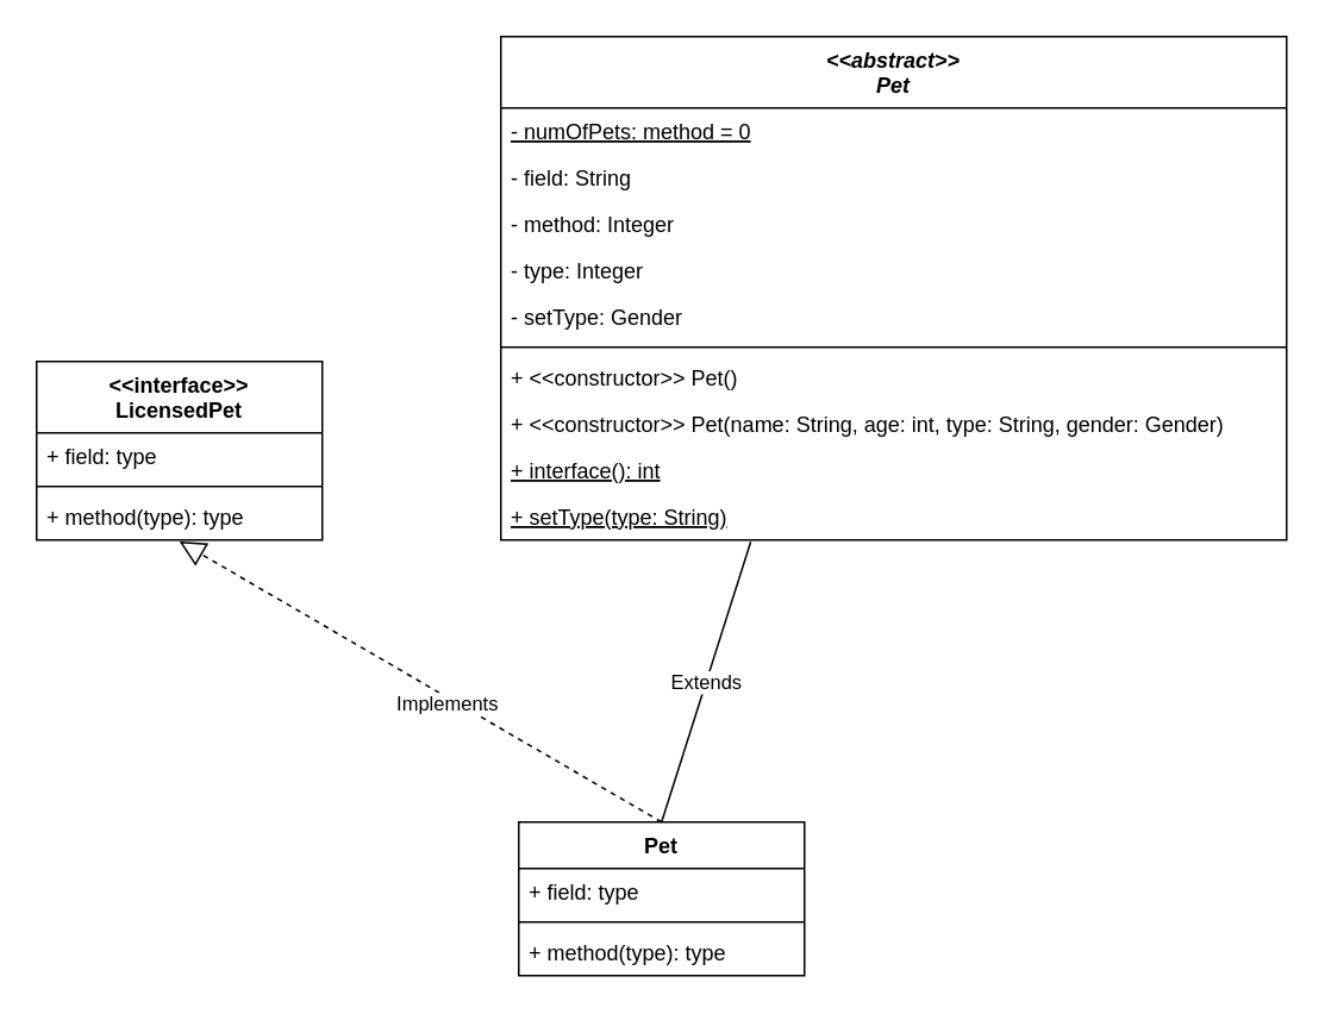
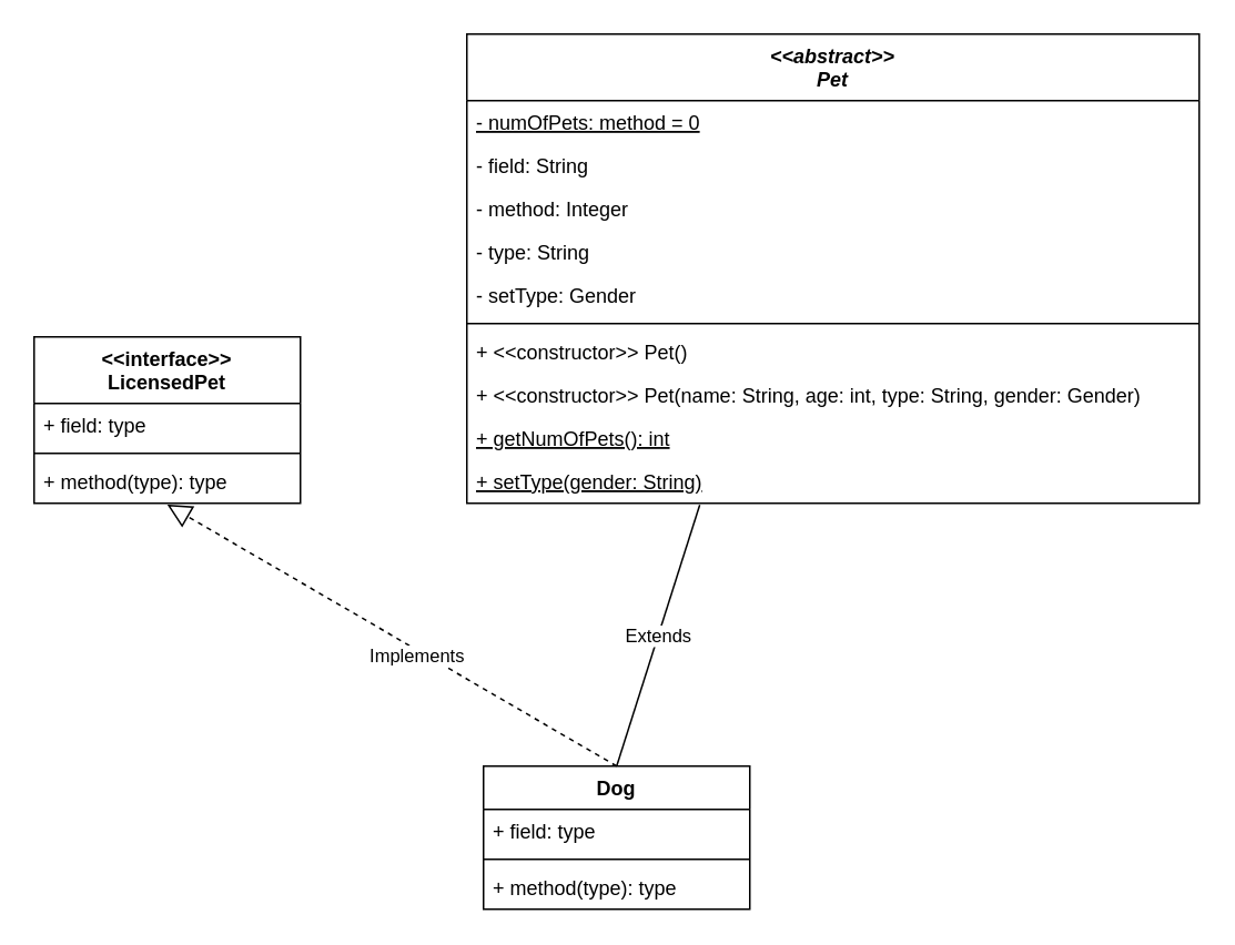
  <mxCell id="0" />
  <mxCell id="1" parent="0" />
  <mxCell id="2" value="&lt;&lt;abstract&gt;&gt;&#10;Pet" style="swimlane;fontStyle=3;align=center;verticalAlign=top;childLayout=stackLayout;horizontal=1;startSize=40;horizontalStack=0;resizeParent=1;resizeParentMax=0;resizeLast=0;collapsible=1;marginBottom=0;" vertex="1" parent="1"><mxGeometry x="280" y="20" width="440" height="282" as="geometry" /></mxCell>
  <mxCell id="3" value="- numOfPets: method = 0" style="text;strokeColor=none;fillColor=none;align=left;verticalAlign=top;spacingLeft=4;spacingRight=4;overflow=hidden;rotatable=0;points=[[0,0.5],[1,0.5]];portConstraint=eastwest;fontStyle=4" vertex="1" parent="2"><mxGeometry y="40" width="440" height="26" as="geometry" /></mxCell>
  <mxCell id="4" value="- field: String" style="text;strokeColor=none;fillColor=none;align=left;verticalAlign=top;spacingLeft=4;spacingRight=4;overflow=hidden;rotatable=0;points=[[0,0.5],[1,0.5]];portConstraint=eastwest;fontStyle=0" vertex="1" parent="2"><mxGeometry y="66" width="440" height="26" as="geometry" /></mxCell>
  <mxCell id="5" value="- method: Integer" style="text;strokeColor=none;fillColor=none;align=left;verticalAlign=top;spacingLeft=4;spacingRight=4;overflow=hidden;rotatable=0;points=[[0,0.5],[1,0.5]];portConstraint=eastwest;fontStyle=0" vertex="1" parent="2"><mxGeometry y="92" width="440" height="26" as="geometry" /></mxCell>
- <mxCell id="6" value="- type: Integer" style="text;strokeColor=none;fillColor=none;align=left;verticalAlign=top;spacingLeft=4;spacingRight=4;overflow=hidden;rotatable=0;points=[[0,0.5],[1,0.5]];portConstraint=eastwest;fontStyle=0" vertex="1" parent="2"><mxGeometry y="118" width="440" height="26" as="geometry" /></mxCell>
+ <mxCell id="6" value="- type: String" style="text;strokeColor=none;fillColor=none;align=left;verticalAlign=top;spacingLeft=4;spacingRight=4;overflow=hidden;rotatable=0;points=[[0,0.5],[1,0.5]];portConstraint=eastwest;fontStyle=0" vertex="1" parent="2"><mxGeometry y="118" width="440" height="26" as="geometry" /></mxCell>
  <mxCell id="7" value="- setType: Gender" style="text;strokeColor=none;fillColor=none;align=left;verticalAlign=top;spacingLeft=4;spacingRight=4;overflow=hidden;rotatable=0;points=[[0,0.5],[1,0.5]];portConstraint=eastwest;fontStyle=0" vertex="1" parent="2"><mxGeometry y="144" width="440" height="26" as="geometry" /></mxCell>
  <mxCell id="8" value="" style="line;strokeWidth=1;fillColor=none;align=left;verticalAlign=middle;spacingTop=-1;spacingLeft=3;spacingRight=3;rotatable=0;labelPosition=right;points=[];portConstraint=eastwest;" vertex="1" parent="2"><mxGeometry y="170" width="440" height="8" as="geometry" /></mxCell>
  <mxCell id="9" value="+ &lt;&lt;constructor&gt;&gt; Pet()" style="text;strokeColor=none;fillColor=none;align=left;verticalAlign=top;spacingLeft=4;spacingRight=4;overflow=hidden;rotatable=0;points=[[0,0.5],[1,0.5]];portConstraint=eastwest;" vertex="1" parent="2"><mxGeometry y="178" width="440" height="26" as="geometry" /></mxCell>
  <mxCell id="10" value="+ &lt;&lt;constructor&gt;&gt; Pet(name: String, age: int, type: String, gender: Gender)" style="text;strokeColor=none;fillColor=none;align=left;verticalAlign=top;spacingLeft=4;spacingRight=4;overflow=hidden;rotatable=0;points=[[0,0.5],[1,0.5]];portConstraint=eastwest;" vertex="1" parent="2"><mxGeometry y="204" width="440" height="26" as="geometry" /></mxCell>
- <mxCell id="11" value="+ interface(): int" style="text;strokeColor=none;fillColor=none;align=left;verticalAlign=top;spacingLeft=4;spacingRight=4;overflow=hidden;rotatable=0;points=[[0,0.5],[1,0.5]];portConstraint=eastwest;fontStyle=4" vertex="1" parent="2"><mxGeometry y="230" width="440" height="26" as="geometry" /></mxCell>
- <mxCell id="12" value="+ setType(type: String)" style="text;strokeColor=none;fillColor=none;align=left;verticalAlign=top;spacingLeft=4;spacingRight=4;overflow=hidden;rotatable=0;points=[[0,0.5],[1,0.5]];portConstraint=eastwest;fontStyle=4" vertex="1" parent="2"><mxGeometry y="256" width="440" height="26" as="geometry" /></mxCell>
- <mxCell id="13" value="Pet" style="swimlane;fontStyle=1;align=center;verticalAlign=top;childLayout=stackLayout;horizontal=1;startSize=26;horizontalStack=0;resizeParent=1;resizeParentMax=0;resizeLast=0;collapsible=1;marginBottom=0;" vertex="1" parent="1"><mxGeometry x="290" y="460" width="160" height="86" as="geometry" /></mxCell>
+ <mxCell id="11" value="+ getNumOfPets(): int" style="text;strokeColor=none;fillColor=none;align=left;verticalAlign=top;spacingLeft=4;spacingRight=4;overflow=hidden;rotatable=0;points=[[0,0.5],[1,0.5]];portConstraint=eastwest;fontStyle=4" vertex="1" parent="2"><mxGeometry y="230" width="440" height="26" as="geometry" /></mxCell>
+ <mxCell id="12" value="+ setType(gender: String)" style="text;strokeColor=none;fillColor=none;align=left;verticalAlign=top;spacingLeft=4;spacingRight=4;overflow=hidden;rotatable=0;points=[[0,0.5],[1,0.5]];portConstraint=eastwest;fontStyle=4" vertex="1" parent="2"><mxGeometry y="256" width="440" height="26" as="geometry" /></mxCell>
+ <mxCell id="13" value="Dog" style="swimlane;fontStyle=1;align=center;verticalAlign=top;childLayout=stackLayout;horizontal=1;startSize=26;horizontalStack=0;resizeParent=1;resizeParentMax=0;resizeLast=0;collapsible=1;marginBottom=0;" vertex="1" parent="1"><mxGeometry x="290" y="460" width="160" height="86" as="geometry" /></mxCell>
  <mxCell id="14" value="+ field: type" style="text;strokeColor=none;fillColor=none;align=left;verticalAlign=top;spacingLeft=4;spacingRight=4;overflow=hidden;rotatable=0;points=[[0,0.5],[1,0.5]];portConstraint=eastwest;" vertex="1" parent="13"><mxGeometry y="26" width="160" height="26" as="geometry" /></mxCell>
  <mxCell id="15" value="" style="line;strokeWidth=1;fillColor=none;align=left;verticalAlign=middle;spacingTop=-1;spacingLeft=3;spacingRight=3;rotatable=0;labelPosition=right;points=[];portConstraint=eastwest;" vertex="1" parent="13"><mxGeometry y="52" width="160" height="8" as="geometry" /></mxCell>
  <mxCell id="16" value="+ method(type): type" style="text;strokeColor=none;fillColor=none;align=left;verticalAlign=top;spacingLeft=4;spacingRight=4;overflow=hidden;rotatable=0;points=[[0,0.5],[1,0.5]];portConstraint=eastwest;" vertex="1" parent="13"><mxGeometry y="60" width="160" height="26" as="geometry" /></mxCell>
  <mxCell id="17" value="Extends" style="endArrow=none;endSize=16;endFill=0;html=1;entryX=0.318;entryY=1.038;entryDx=0;entryDy=0;entryPerimeter=0;exitX=0.5;exitY=0;exitDx=0;exitDy=0;" edge="1" parent="1" source="13" target="12"><mxGeometry width="160" relative="1" as="geometry"><mxPoint x="420" y="340" as="sourcePoint" /><mxPoint x="580" y="340" as="targetPoint" /></mxGeometry></mxCell>
  <mxCell id="18" value="&lt;&lt;interface&gt;&gt;&#10;LicensedPet" style="swimlane;fontStyle=1;align=center;verticalAlign=top;childLayout=stackLayout;horizontal=1;startSize=40;horizontalStack=0;resizeParent=1;resizeParentMax=0;resizeLast=0;collapsible=1;marginBottom=0;" vertex="1" parent="1"><mxGeometry x="20" y="202" width="160" height="100" as="geometry" /></mxCell>
  <mxCell id="19" value="+ field: type" style="text;strokeColor=none;fillColor=none;align=left;verticalAlign=top;spacingLeft=4;spacingRight=4;overflow=hidden;rotatable=0;points=[[0,0.5],[1,0.5]];portConstraint=eastwest;" vertex="1" parent="18"><mxGeometry y="40" width="160" height="26" as="geometry" /></mxCell>
  <mxCell id="20" value="" style="line;strokeWidth=1;fillColor=none;align=left;verticalAlign=middle;spacingTop=-1;spacingLeft=3;spacingRight=3;rotatable=0;labelPosition=right;points=[];portConstraint=eastwest;" vertex="1" parent="18"><mxGeometry y="66" width="160" height="8" as="geometry" /></mxCell>
  <mxCell id="21" value="+ method(type): type" style="text;strokeColor=none;fillColor=none;align=left;verticalAlign=top;spacingLeft=4;spacingRight=4;overflow=hidden;rotatable=0;points=[[0,0.5],[1,0.5]];portConstraint=eastwest;" vertex="1" parent="18"><mxGeometry y="74" width="160" height="26" as="geometry" /></mxCell>
  <mxCell id="22" value="" style="endArrow=block;dashed=1;endFill=0;endSize=12;html=1;entryX=0.5;entryY=1.032;entryDx=0;entryDy=0;entryPerimeter=0;exitX=0.5;exitY=0;exitDx=0;exitDy=0;" edge="1" parent="1" source="13" target="21"><mxGeometry width="160" relative="1" as="geometry"><mxPoint x="150" y="380" as="sourcePoint" /><mxPoint x="310" y="380" as="targetPoint" /></mxGeometry></mxCell>
  <mxCell id="23" value="Implements" style="edgeLabel;html=1;align=center;verticalAlign=middle;resizable=0;points=[];" vertex="1" connectable="0" parent="22"><mxGeometry x="-0.118" y="3" relative="1" as="geometry"><mxPoint as="offset" /></mxGeometry></mxCell>
